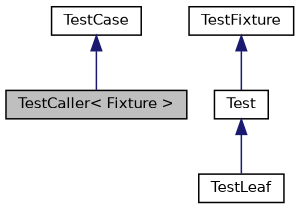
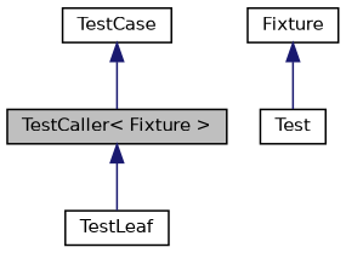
  digraph {
    node [color=black fillcolor=white fontname=Helvetica fontsize=10 shape=record style=filled]
    edge [color=midnightblue dir=back fontname=Helvetica fontsize=10 labelfontname=Helvetica labelfontsize=10 style=solid]
    n1 [fillcolor=grey75 fontcolor=black height=0.2 label="TestCaller\< Fixture \>" width=0.4]
    n2 [height=0.2 label=TestCase width=0.4]
    n3 [height=0.2 label=TestLeaf width=0.4]
    n4 [height=0.2 label=Test width=0.4]
-   n5 [height=0.2 label=TestFixture width=0.4]
+   n5 [height=0.2 label=Fixture width=0.4]
    n2 -> n1
-   n4 -> n3
+   n1 -> n3
    n5 -> n4
  }
